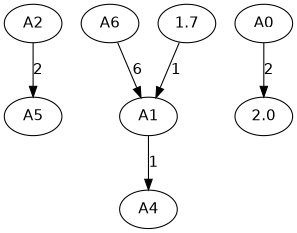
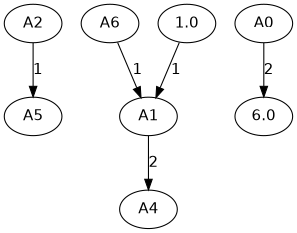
  digraph {
    fontname="DejaVu Sans"
    node [fontname="DejaVu Sans"]
    edge [fontname="DejaVu Sans"]
    n1 [label=A2]
    n2 [label=A5]
    n3 [label=A6]
    n4 [label=A1]
    n5 [label=A4]
-   n6 [label=1.7]
+   n6 [label=1.0]
    n7 [label=A0]
-   n8 [label=2.0]
-   n1 -> n2 [label=2]
-   n3 -> n4 [label=6]
-   n4 -> n5 [label=1]
+   n8 [label=6.0]
+   n1 -> n2 [label=1]
+   n3 -> n4 [label=1]
+   n4 -> n5 [label=2]
    n6 -> n4 [label=1]
    n7 -> n8 [label=2]
  }
